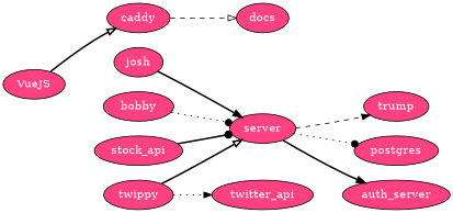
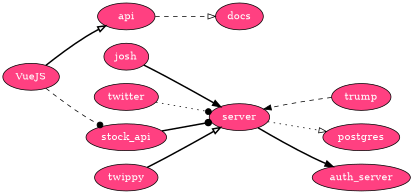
  digraph {
    rankdir=LR
    node [fillcolor="#FF4081" fontcolor=white style=filled]
    edge [arrowhead=onormal style=bold]
    n1 [label=VueJS]
    stock_api
-   caddy
+   caddy [label=api]
    josh
-   bobby
+   bobby [label=twitter]
    twippy
    server
    docs
-   twitter_api
    trump
    postgres
    n12 [label=auth_server]
    subgraph sub_1 {
      n1
      stock_api
      caddy
    }
    subgraph sub_2 {
      server
      docs
-     twitter_api
      trump
      subgraph sub_3 {
        rank=same
        caddy
        josh
        bobby
        twippy
      }
    }
    subgraph sub_4 {
      server
      postgres
      n12
    }
+   n1 -> stock_api [arrowhead=dot style=dashed]
    n1 -> caddy
    stock_api -> server [arrowhead=dot]
    caddy -> docs [style=dashed]
    josh -> server [arrowhead=normal]
    bobby -> server [arrowhead=dot style=dotted]
    twippy -> server
-   twippy -> twitter_api [arrowhead=normal style=dotted]
-   server -> postgres [arrowhead=dot style=dotted]
+   server -> postgres [style=dotted]
    server -> n12 [arrowhead=normal]
-   server -> trump [arrowhead=normal style=dashed]
+   trump -> server [arrowhead=normal style=dashed]
  }
